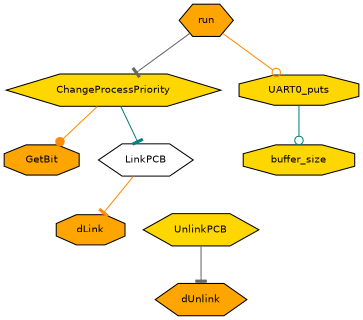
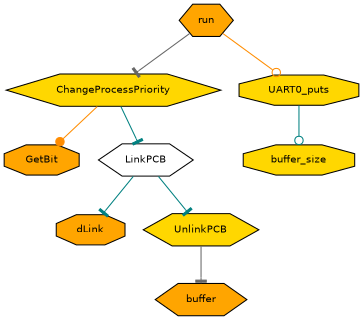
  digraph {
    rankdir=TB
    node [color=black fillcolor=orange fontname=Helvetica fontsize=10 shape=hexagon style=filled]
    edge [arrowhead=tee color=teal fontname=Helvetica fontsize=10 labelfontname=Helvetica labelfontsize=10 style=solid]
    n1 [fontcolor=black height=0.2 label=run width=0.4]
    n2 [fillcolor=gold height=0.2 label=ChangeProcessPriority width=0.4]
    n3 [fillcolor=gold height=0.2 label=UART0_puts shape=octagon width=0.4]
    n4 [height=0.2 label=GetBit shape=octagon width=0.4]
    n5 [fillcolor=white height=0.2 label=LinkPCB width=0.4]
    n6 [fillcolor=gold height=0.2 label=buffer_size shape=octagon width=0.4]
    n7 [height=0.2 label=dLink shape=octagon width=0.4]
    n8 [fillcolor=gold height=0.2 label=UnlinkPCB width=0.4]
-   n9 [height=0.2 label=dUnlink width=0.4]
+   n9 [height=0.2 label=buffer width=0.4]
    n1 -> n2 [color=gray40]
    n1 -> n3 [arrowhead=odot color=darkorange]
    n2 -> n4 [arrowhead=dot color=darkorange]
    n2 -> n5
    n3 -> n6 [arrowhead=odot]
-   n5 -> n7 [color=darkorange]
+   n5 -> n7
+   n5 -> n8
    n8 -> n9 [color=gray40]
  }
